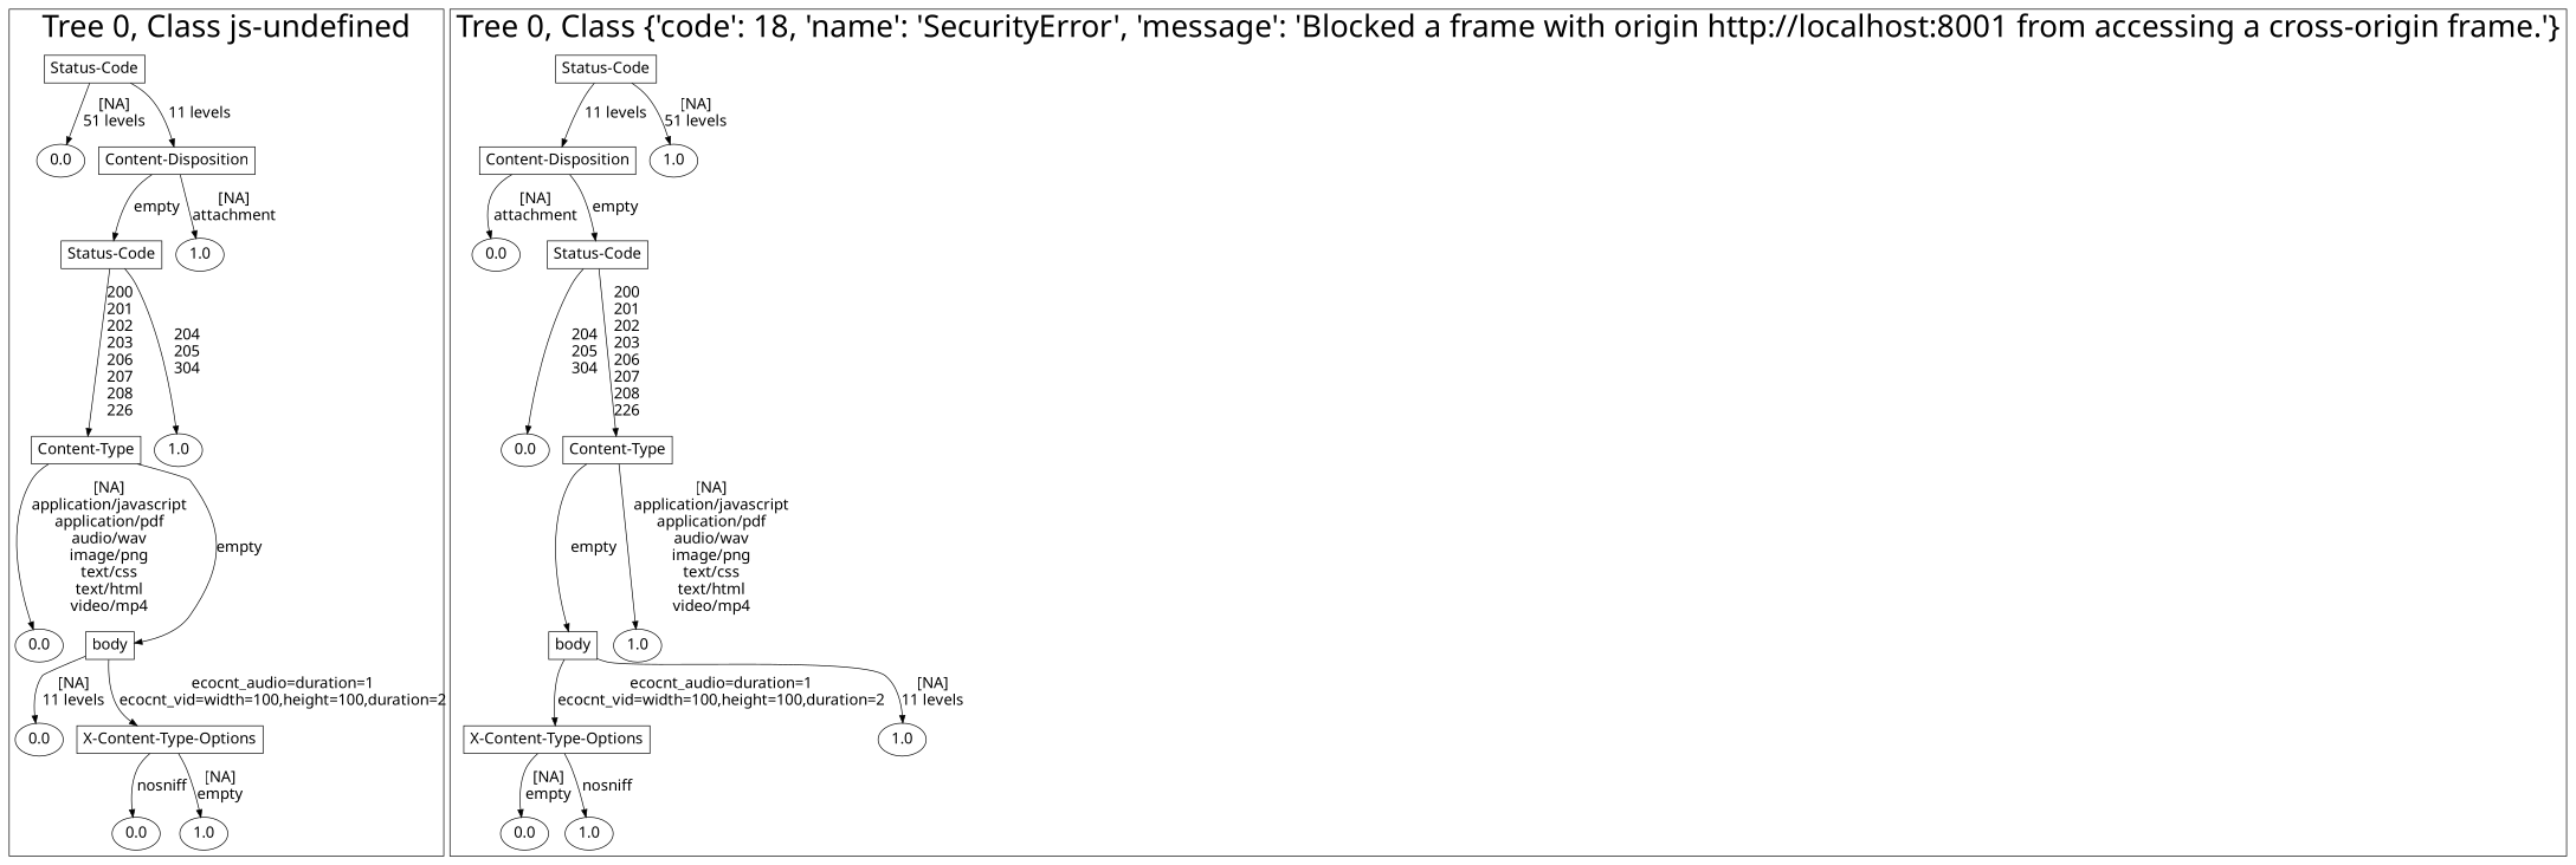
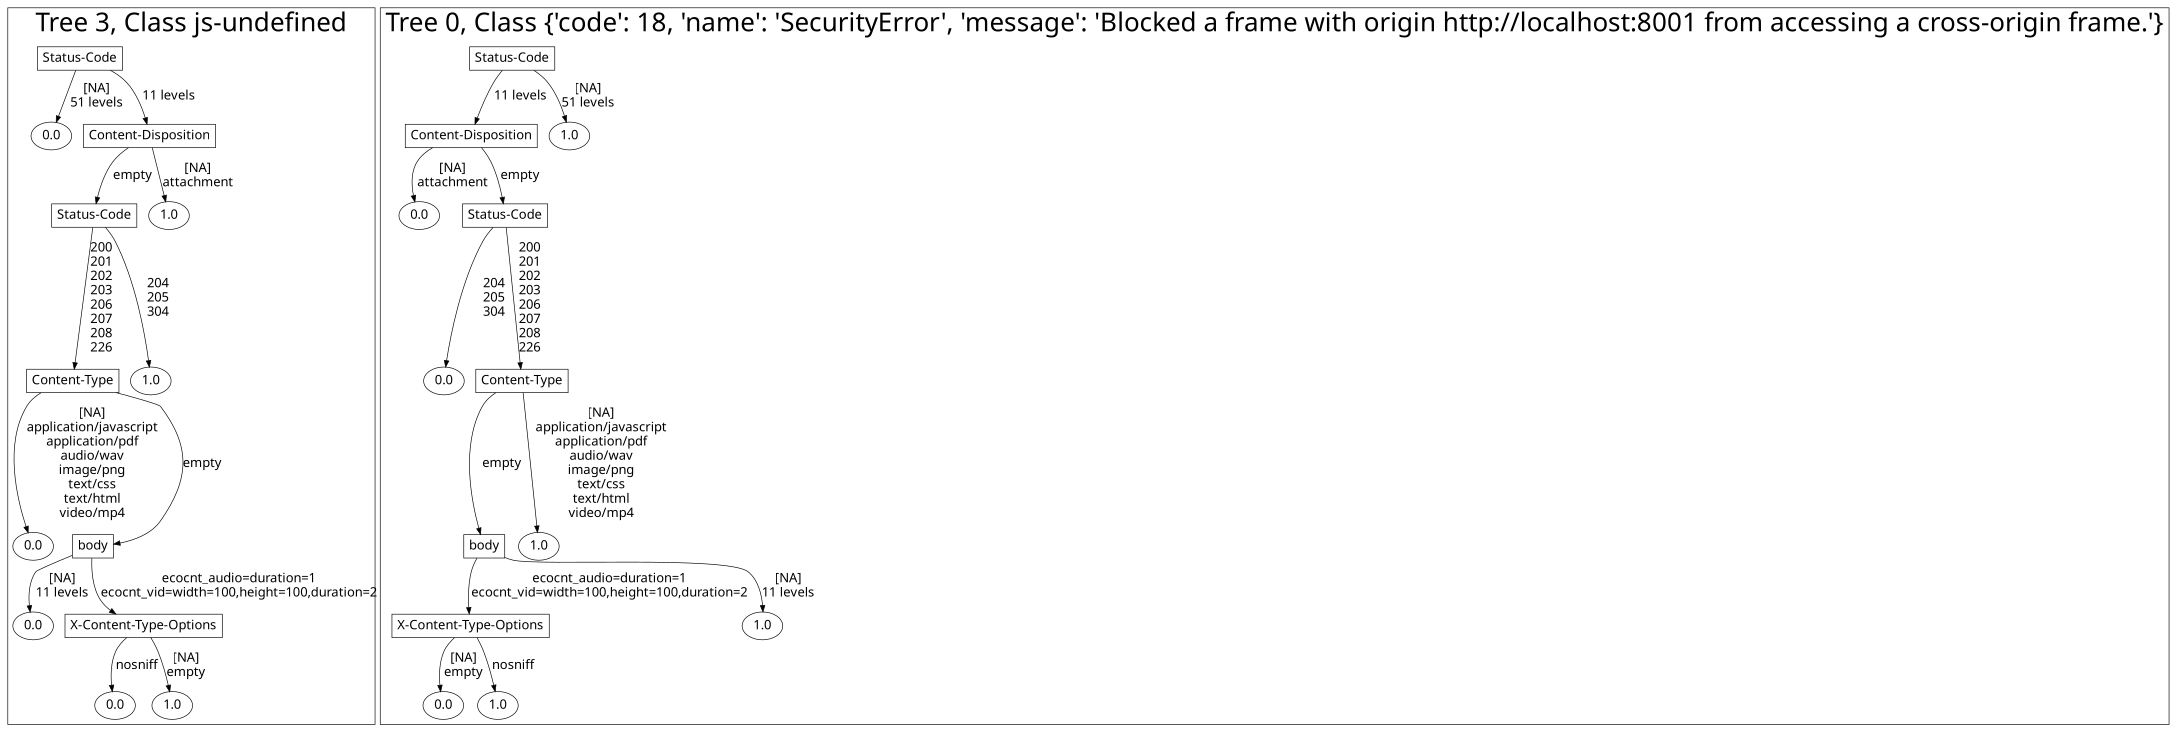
  digraph {
    fontname="Noto Sans"
    node [fontsize=20 fontname="Noto Sans"]
    edge [fontsize=20 fontname="Noto Sans"]
    n1 [label="Status-Code" shape=box]
    n2 [label=0.0]
    n3 [label="Content-Disposition" shape=box]
    n4 [label="Status-Code" shape=box]
    n5 [label=1.0]
    n6 [label="Content-Type" shape=box]
    n7 [label=1.0]
    n8 [label=0.0]
    n9 [label=body shape=box]
    n10 [label=0.0]
    n11 [label="X-Content-Type-Options" shape=box]
    n12 [label=0.0]
    n13 [label=1.0]
    n14 [label="Status-Code" shape=box]
    n15 [label="Content-Disposition" shape=box]
    n16 [label=1.0]
    n17 [label=0.0]
    n18 [label="Status-Code" shape=box]
    n19 [label=0.0]
    n20 [label="Content-Type" shape=box]
    n21 [label=body shape=box]
    n22 [label=1.0]
    n23 [label="X-Content-Type-Options" shape=box]
    n24 [label=1.0]
    n25 [label=0.0]
    n26 [label=1.0]
    subgraph cluster_1 {
      fontsize=40
-     label="Tree 0, Class js-undefined"
+     label="Tree 3, Class js-undefined"
      subgraph sub_2 {
        fontsize=40
        label="Tree 0, Class js-undefined"
        n1
      }
      subgraph sub_3 {
        fontsize=40
        label="Tree 0, Class js-undefined"
        n2
        n3
      }
      subgraph sub_4 {
        fontsize=40
        label="Tree 0, Class js-undefined"
        n4
        n5
      }
      subgraph sub_5 {
        fontsize=40
        label="Tree 0, Class js-undefined"
        n6
        n7
      }
      subgraph sub_6 {
        fontsize=40
        label="Tree 0, Class js-undefined"
        n8
        n9
      }
      subgraph sub_7 {
        fontsize=40
        label="Tree 0, Class js-undefined"
        n10
        n11
      }
      subgraph sub_8 {
        fontsize=40
        label="Tree 0, Class js-undefined"
        n12
        n13
      }
    }
    subgraph cluster_9 {
      fontsize=40
      label="Tree 0, Class {'code': 18, 'name': 'SecurityError', 'message': 'Blocked a frame with origin http://localhost:8001 from accessing a cross-origin frame.'}"
      subgraph sub_10 {
        fontsize=40
        label="Tree 0, Class {'code': 18, 'name': 'SecurityError', 'message': 'Blocked a frame with origin http://localhost:8001 from accessing a cross-origin frame.'}"
        n14
      }
      subgraph sub_11 {
        fontsize=40
        label="Tree 0, Class {'code': 18, 'name': 'SecurityError', 'message': 'Blocked a frame with origin http://localhost:8001 from accessing a cross-origin frame.'}"
        n15
        n16
      }
      subgraph sub_12 {
        fontsize=40
        label="Tree 0, Class {'code': 18, 'name': 'SecurityError', 'message': 'Blocked a frame with origin http://localhost:8001 from accessing a cross-origin frame.'}"
        n17
        n18
      }
      subgraph sub_13 {
        fontsize=40
        label="Tree 0, Class {'code': 18, 'name': 'SecurityError', 'message': 'Blocked a frame with origin http://localhost:8001 from accessing a cross-origin frame.'}"
        n19
        n20
      }
      subgraph sub_14 {
        fontsize=40
        label="Tree 0, Class {'code': 18, 'name': 'SecurityError', 'message': 'Blocked a frame with origin http://localhost:8001 from accessing a cross-origin frame.'}"
        n21
        n22
      }
      subgraph sub_15 {
        fontsize=40
        label="Tree 0, Class {'code': 18, 'name': 'SecurityError', 'message': 'Blocked a frame with origin http://localhost:8001 from accessing a cross-origin frame.'}"
        n23
        n24
      }
      subgraph sub_16 {
        fontsize=40
        label="Tree 0, Class {'code': 18, 'name': 'SecurityError', 'message': 'Blocked a frame with origin http://localhost:8001 from accessing a cross-origin frame.'}"
        n25
        n26
      }
    }
    n1 -> n2 [label="[NA]\n51 levels\n"]
    n1 -> n3 [label="11 levels\n"]
    n3 -> n4 [label="empty\n"]
    n3 -> n5 [label="[NA]\nattachment\n"]
    n4 -> n6 [label="200\n201\n202\n203\n206\n207\n208\n226\n"]
    n4 -> n7 [label="204\n205\n304\n"]
    n6 -> n8 [label="[NA]\napplication/javascript\napplication/pdf\naudio/wav\nimage/png\ntext/css\ntext/html\nvideo/mp4\n"]
    n6 -> n9 [label="empty\n"]
    n9 -> n10 [label="[NA]\n11 levels\n"]
    n9 -> n11 [label="ecocnt_audio=duration=1\necocnt_vid=width=100,height=100,duration=2\n"]
    n11 -> n12 [label="nosniff\n"]
    n11 -> n13 [label="[NA]\nempty\n"]
    n14 -> n15 [label="11 levels\n"]
    n14 -> n16 [label="[NA]\n51 levels\n"]
    n15 -> n17 [label="[NA]\nattachment\n"]
    n15 -> n18 [label="empty\n"]
    n18 -> n19 [label="204\n205\n304\n"]
    n18 -> n20 [label="200\n201\n202\n203\n206\n207\n208\n226\n"]
    n20 -> n21 [label="empty\n"]
    n20 -> n22 [label="[NA]\napplication/javascript\napplication/pdf\naudio/wav\nimage/png\ntext/css\ntext/html\nvideo/mp4\n"]
    n21 -> n23 [label="ecocnt_audio=duration=1\necocnt_vid=width=100,height=100,duration=2\n"]
    n21 -> n24 [label="[NA]\n11 levels\n"]
    n23 -> n25 [label="[NA]\nempty\n"]
    n23 -> n26 [label="nosniff\n"]
  }
